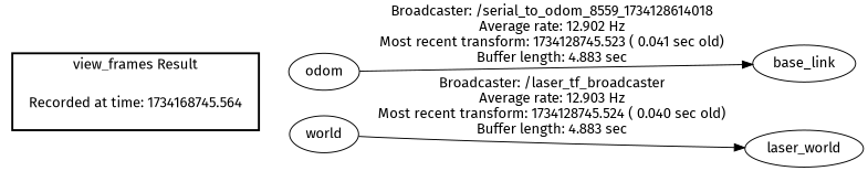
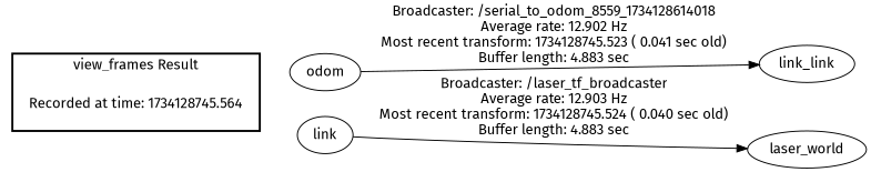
  digraph {
    fontname="Fira Sans"
    rankdir=LR
    node [fontname="Fira Sans"]
    edge [fontname="Fira Sans"]
-   "Recorded at time: 1734128745.564" [shape=plaintext label="Recorded at time: 1734168745.564"]
+   "Recorded at time: 1734128745.564" [shape=plaintext]
    odom
-   world
-   base_link
+   world [label=link]
+   base_link [label=link_link]
    n5 [label=laser_world]
    subgraph cluster_1 {
      color=black
      label="view_frames Result"
      style=bold
      "Recorded at time: 1734128745.564"
    }
    "Recorded at time: 1734128745.564" -> odom [style=invis]
    "Recorded at time: 1734128745.564" -> world [style=invis]
    odom -> base_link [label="Broadcaster: /serial_to_odom_8559_1734128614018\nAverage rate: 12.902 Hz\nMost recent transform: 1734128745.523 ( 0.041 sec old)\nBuffer length: 4.883 sec\n"]
    world -> n5 [label="Broadcaster: /laser_tf_broadcaster\nAverage rate: 12.903 Hz\nMost recent transform: 1734128745.524 ( 0.040 sec old)\nBuffer length: 4.883 sec\n"]
  }
